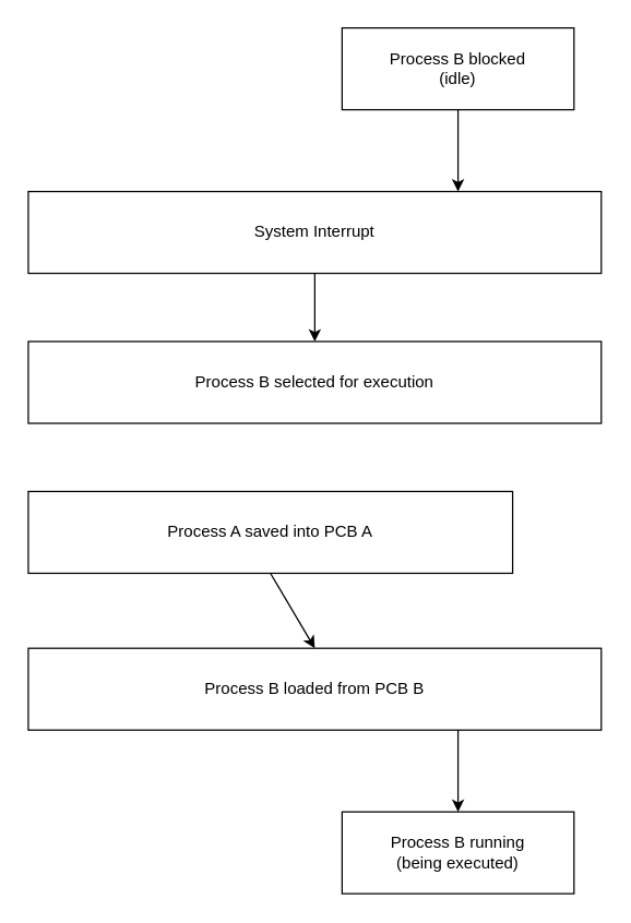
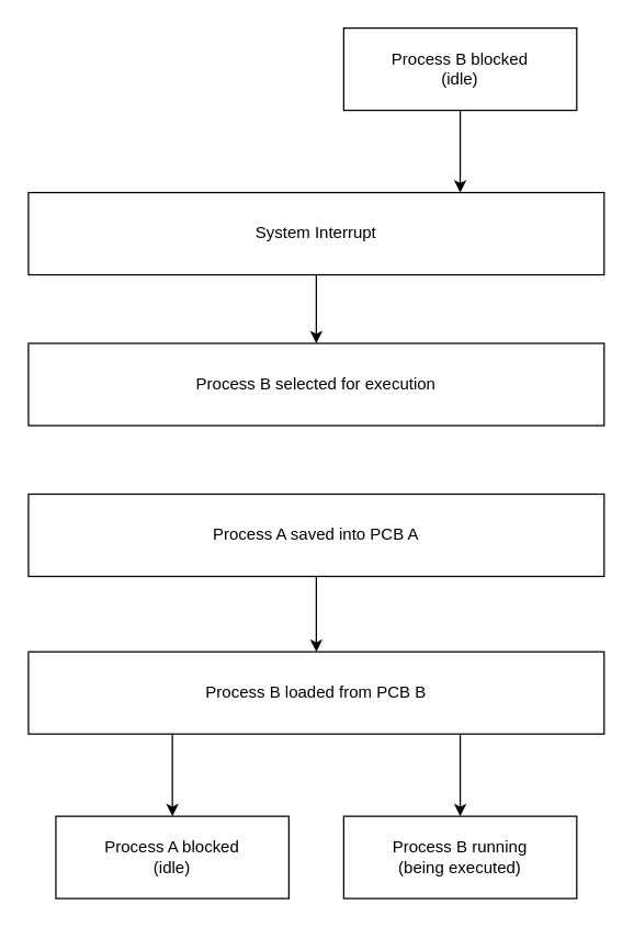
  <mxCell id="0" />
  <mxCell id="1" parent="0" />
  <mxCell id="2" value="Process B blocked&lt;br&gt;(idle)" style="rounded=0;whiteSpace=wrap;html=1;" parent="1" vertex="1"><mxGeometry x="250" y="20" width="170" height="60" as="geometry" /></mxCell>
  <mxCell id="3" value="" style="endArrow=classic;html=1;rounded=0;exitX=0.5;exitY=1;exitDx=0;exitDy=0;entryX=0.75;entryY=0;entryDx=0;entryDy=0;" parent="1" source="2" target="4" edge="1"><mxGeometry width="50" height="50" relative="1" as="geometry"><mxPoint x="-35" y="90" as="sourcePoint" /><mxPoint x="355" y="200" as="targetPoint" /></mxGeometry></mxCell>
  <mxCell id="4" value="System Interrupt" style="rounded=0;whiteSpace=wrap;html=1;" parent="1" vertex="1"><mxGeometry x="20" y="140" width="420" height="60" as="geometry" /></mxCell>
  <mxCell id="5" value="" style="endArrow=classic;html=1;rounded=0;exitX=0.5;exitY=1;exitDx=0;exitDy=0;entryX=0.5;entryY=0;entryDx=0;entryDy=0;" parent="1" source="4" target="13" edge="1"><mxGeometry width="50" height="50" relative="1" as="geometry"><mxPoint x="310" y="280" as="sourcePoint" /><mxPoint x="230" y="250" as="targetPoint" /></mxGeometry></mxCell>
- <mxCell id="6" value="Process A saved into PCB A" style="rounded=0;whiteSpace=wrap;html=1;" parent="1" vertex="1"><mxGeometry x="20" y="360" width="355" height="60" as="geometry" /></mxCell>
+ <mxCell id="6" value="Process A saved into PCB A" style="rounded=0;whiteSpace=wrap;html=1;" parent="1" vertex="1"><mxGeometry x="20" y="360" width="420" height="60" as="geometry" /></mxCell>
  <mxCell id="7" value="" style="endArrow=classic;html=1;rounded=0;exitX=0.5;exitY=1;exitDx=0;exitDy=0;entryX=0.5;entryY=0;entryDx=0;entryDy=0;" parent="1" source="6" target="8" edge="1"><mxGeometry width="50" height="50" relative="1" as="geometry"><mxPoint x="240" y="310" as="sourcePoint" /><mxPoint x="230" y="450" as="targetPoint" /></mxGeometry></mxCell>
  <mxCell id="8" value="Process B loaded from PCB B" style="rounded=0;whiteSpace=wrap;html=1;" parent="1" vertex="1"><mxGeometry x="20" y="475" width="420" height="60" as="geometry" /></mxCell>
+ <mxCell id="9" value="Process A blocked&lt;br&gt;(idle)" style="rounded=0;whiteSpace=wrap;html=1;" parent="1" vertex="1"><mxGeometry x="40" y="595" width="170" height="60" as="geometry" /></mxCell>
+ <mxCell id="10" value="" style="endArrow=classic;html=1;rounded=0;exitX=0.25;exitY=1;exitDx=0;exitDy=0;entryX=0.5;entryY=0;entryDx=0;entryDy=0;" parent="1" source="8" target="9" edge="1"><mxGeometry width="50" height="50" relative="1" as="geometry"><mxPoint x="229.5" y="595" as="sourcePoint" /><mxPoint x="229.5" y="735" as="targetPoint" /></mxGeometry></mxCell>
  <mxCell id="11" value="Process B running&lt;br&gt;(being executed)" style="rounded=0;whiteSpace=wrap;html=1;" parent="1" vertex="1"><mxGeometry x="250" y="595" width="170" height="60" as="geometry" /></mxCell>
  <mxCell id="12" value="" style="endArrow=classic;html=1;rounded=0;exitX=0.75;exitY=1;exitDx=0;exitDy=0;entryX=0.5;entryY=0;entryDx=0;entryDy=0;" parent="1" source="8" target="11" edge="1"><mxGeometry width="50" height="50" relative="1" as="geometry"><mxPoint x="135" y="545" as="sourcePoint" /><mxPoint x="135" y="695" as="targetPoint" /></mxGeometry></mxCell>
  <mxCell id="13" value="Process B selected for execution" style="rounded=0;whiteSpace=wrap;html=1;" vertex="1" parent="1"><mxGeometry x="20" y="250" width="420" height="60" as="geometry" /></mxCell>
